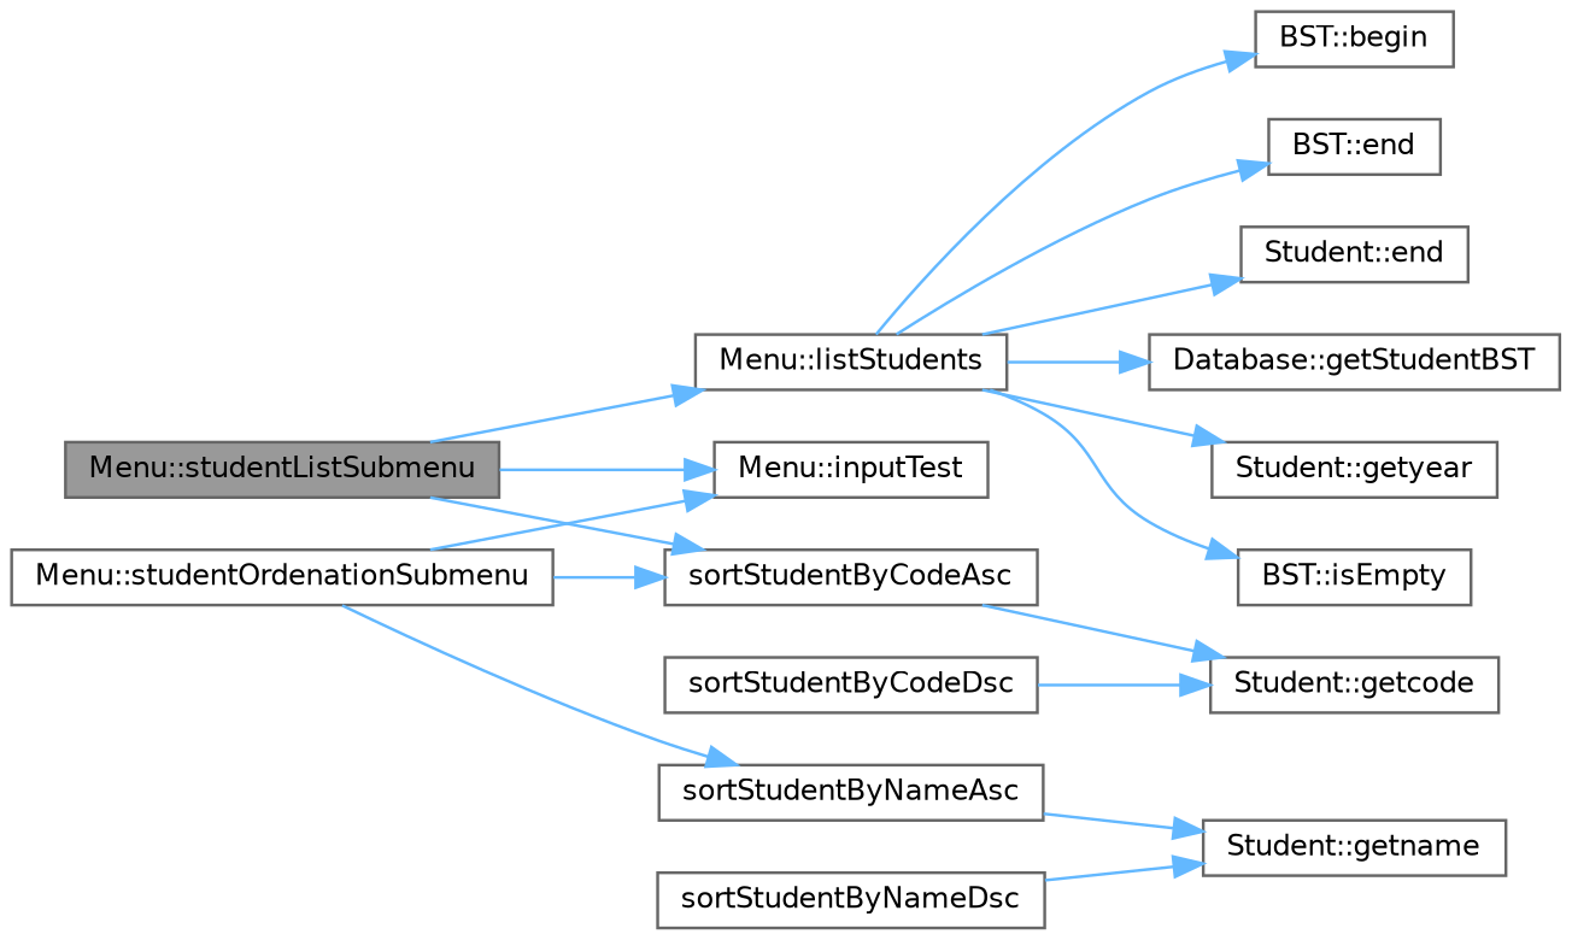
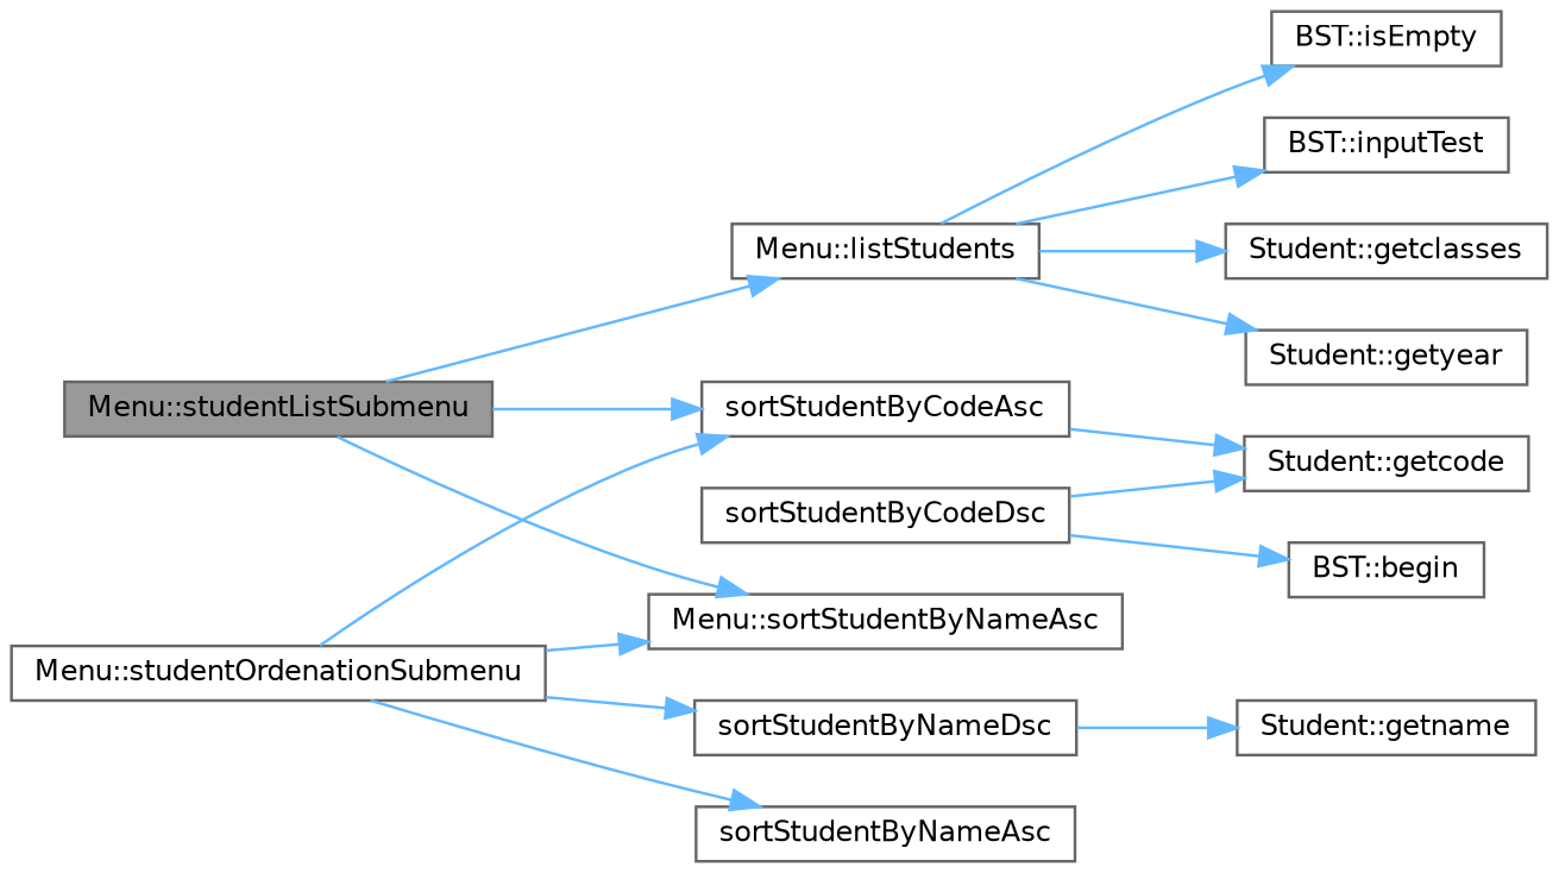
  digraph {
    rankdir=LR
    node [color=grey40 fillcolor=white fontname=Helvetica fontsize=10 shape=box style=filled]
    edge [color=steelblue1 fontname=Helvetica fontsize=10 labelfontname=Helvetica labelfontsize=10 style=solid]
    n1 [color=gray40 fillcolor=grey60 fontcolor=black height=0.2 label="Menu::studentListSubmenu" width=0.4]
-   n2 [height=0.2 label="Menu::inputTest" width=0.4]
+   n2 [height=0.2 label="Menu::sortStudentByNameAsc" width=0.4]
    n3 [height=0.2 label="Menu::listStudents" width=0.4]
    n4 [height=0.2 label=sortStudentByCodeAsc width=0.4]
    n5 [height=0.2 label="BST::begin" width=0.4]
-   n6 [height=0.2 label="BST::end" width=0.4]
-   n7 [height=0.2 label="Student::end" width=0.4]
-   n8 [height=0.2 label="Database::getStudentBST" width=0.4]
+   n6 [height=0.2 label="BST::inputTest" width=0.4]
+   n7 [height=0.2 label="Student::getclasses" width=0.4]
    n9 [height=0.2 label="Student::getyear" width=0.4]
    n10 [height=0.2 label="BST::isEmpty" width=0.4]
    n11 [height=0.2 label="Menu::studentOrdenationSubmenu" width=0.4]
    n12 [height=0.2 label=sortStudentByNameAsc width=0.4]
    n13 [height=0.2 label=sortStudentByNameDsc width=0.4]
    n14 [height=0.2 label="Student::getcode" width=0.4]
    n15 [height=0.2 label=sortStudentByCodeDsc width=0.4]
    n16 [height=0.2 label="Student::getname" width=0.4]
    n1 -> n2
    n1 -> n3
    n1 -> n4
-   n3 -> n5
+   n15 -> n5
    n3 -> n6
    n3 -> n7
-   n3 -> n8
    n3 -> n9
    n3 -> n10
    n4 -> n14
    n11 -> n2
    n11 -> n4
    n11 -> n12
-   n12 -> n16
+   n11 -> n13
    n13 -> n16
    n15 -> n14
  }
